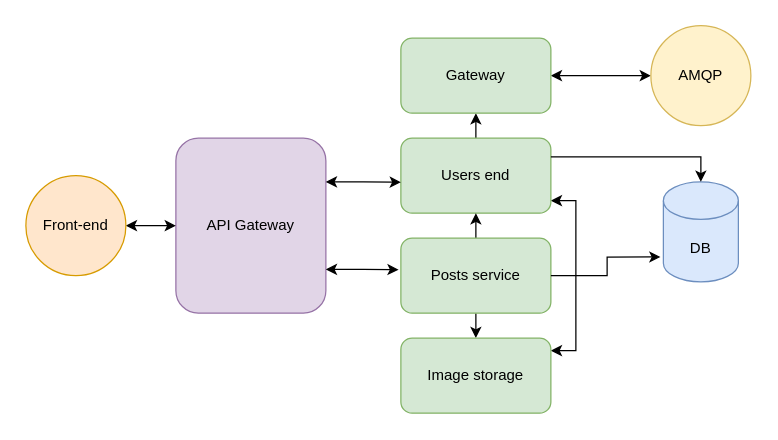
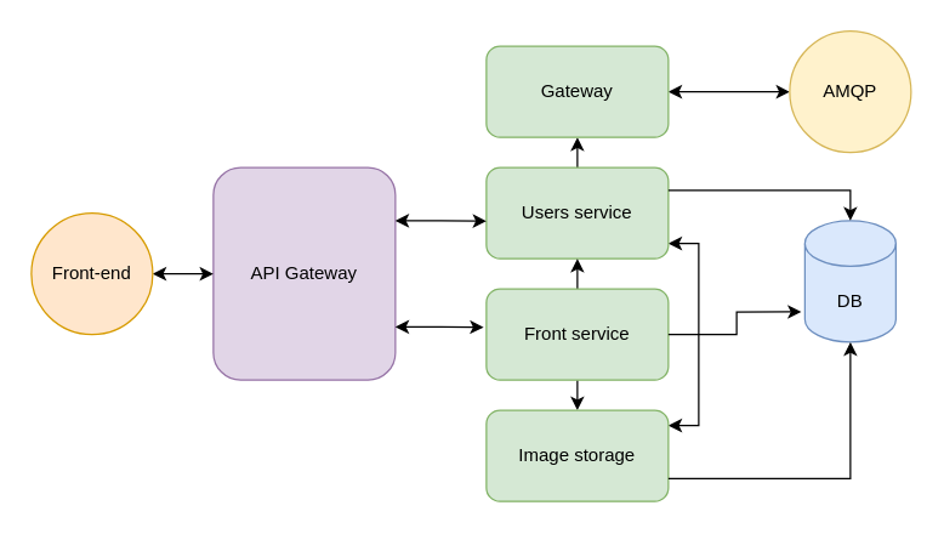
  <mxCell id="0" />
  <mxCell id="1" parent="0" />
  <mxCell id="2" value="API Gateway" style="rounded=1;whiteSpace=wrap;html=1;fillColor=#e1d5e7;strokeColor=#9673a6;" vertex="1" parent="1"><mxGeometry x="140" y="110" width="120" height="140" as="geometry" /></mxCell>
  <mxCell id="3" style="edgeStyle=orthogonalEdgeStyle;rounded=0;orthogonalLoop=1;jettySize=auto;html=1;exitX=0.5;exitY=0;exitDx=0;exitDy=0;entryX=0.5;entryY=1;entryDx=0;entryDy=0;" edge="1" parent="1" source="5" target="10"><mxGeometry relative="1" as="geometry" /></mxCell>
  <mxCell id="4" style="edgeStyle=orthogonalEdgeStyle;rounded=0;orthogonalLoop=1;jettySize=auto;html=1;startArrow=classic;startFill=1;" edge="1" parent="1" source="5" target="11"><mxGeometry relative="1" as="geometry"><Array as="points"><mxPoint x="460" y="160" /><mxPoint x="460" y="280" /></Array></mxGeometry></mxCell>
- <mxCell id="5" value="Users end" style="rounded=1;whiteSpace=wrap;html=1;fillColor=#d5e8d4;strokeColor=#82b366;" vertex="1" parent="1"><mxGeometry x="320" y="110" width="120" height="60" as="geometry" /></mxCell>
+ <mxCell id="5" value="Users service" style="rounded=1;whiteSpace=wrap;html=1;fillColor=#d5e8d4;strokeColor=#82b366;" vertex="1" parent="1"><mxGeometry x="320" y="110" width="120" height="60" as="geometry" /></mxCell>
  <mxCell id="6" style="edgeStyle=orthogonalEdgeStyle;rounded=0;orthogonalLoop=1;jettySize=auto;html=1;exitX=0.5;exitY=1;exitDx=0;exitDy=0;entryX=0.5;entryY=0;entryDx=0;entryDy=0;" edge="1" parent="1" source="8" target="11"><mxGeometry relative="1" as="geometry" /></mxCell>
  <mxCell id="7" style="edgeStyle=orthogonalEdgeStyle;rounded=0;orthogonalLoop=1;jettySize=auto;html=1;exitX=0.5;exitY=0;exitDx=0;exitDy=0;entryX=0.5;entryY=1;entryDx=0;entryDy=0;" edge="1" parent="1" source="8" target="5"><mxGeometry relative="1" as="geometry" /></mxCell>
- <mxCell id="8" value="Posts service" style="rounded=1;whiteSpace=wrap;html=1;fillColor=#d5e8d4;strokeColor=#82b366;" vertex="1" parent="1"><mxGeometry x="320" y="190" width="120" height="60" as="geometry" /></mxCell>
+ <mxCell id="8" value="Front service" style="rounded=1;whiteSpace=wrap;html=1;fillColor=#d5e8d4;strokeColor=#82b366;" vertex="1" parent="1"><mxGeometry x="320" y="190" width="120" height="60" as="geometry" /></mxCell>
  <mxCell id="9" style="edgeStyle=orthogonalEdgeStyle;rounded=0;orthogonalLoop=1;jettySize=auto;html=1;exitX=1;exitY=0.5;exitDx=0;exitDy=0;entryX=0;entryY=0.5;entryDx=0;entryDy=0;startArrow=classic;startFill=1;" edge="1" parent="1" source="10" target="20"><mxGeometry relative="1" as="geometry" /></mxCell>
  <mxCell id="10" value="Gateway" style="rounded=1;whiteSpace=wrap;html=1;fillColor=#d5e8d4;strokeColor=#82b366;" vertex="1" parent="1"><mxGeometry x="320" y="30" width="120" height="60" as="geometry" /></mxCell>
  <mxCell id="11" value="Image storage" style="rounded=1;whiteSpace=wrap;html=1;fillColor=#d5e8d4;strokeColor=#82b366;" vertex="1" parent="1"><mxGeometry x="320" y="270" width="120" height="60" as="geometry" /></mxCell>
  <mxCell id="12" style="edgeStyle=orthogonalEdgeStyle;rounded=0;orthogonalLoop=1;jettySize=auto;html=1;exitX=1;exitY=0.25;exitDx=0;exitDy=0;entryX=0;entryY=0.588;entryDx=0;entryDy=0;entryPerimeter=0;startArrow=classic;startFill=1;" edge="1" parent="1" source="2" target="5"><mxGeometry relative="1" as="geometry" /></mxCell>
  <mxCell id="13" style="edgeStyle=orthogonalEdgeStyle;rounded=0;orthogonalLoop=1;jettySize=auto;html=1;exitX=1;exitY=0.75;exitDx=0;exitDy=0;entryX=-0.015;entryY=0.421;entryDx=0;entryDy=0;entryPerimeter=0;startArrow=classic;startFill=1;" edge="1" parent="1" source="2" target="8"><mxGeometry relative="1" as="geometry" /></mxCell>
  <mxCell id="14" style="edgeStyle=orthogonalEdgeStyle;rounded=0;orthogonalLoop=1;jettySize=auto;html=1;exitX=1;exitY=0.5;exitDx=0;exitDy=0;entryX=0;entryY=0.5;entryDx=0;entryDy=0;startArrow=classic;startFill=1;" edge="1" parent="1" source="15" target="2"><mxGeometry relative="1" as="geometry" /></mxCell>
  <mxCell id="15" value="Front-end" style="ellipse;whiteSpace=wrap;html=1;aspect=fixed;fillColor=#ffe6cc;strokeColor=#d79b00;" vertex="1" parent="1"><mxGeometry x="20" y="140" width="80" height="80" as="geometry" /></mxCell>
  <mxCell id="16" value="DB" style="shape=cylinder3;whiteSpace=wrap;html=1;boundedLbl=1;backgroundOutline=1;size=15;fillColor=#dae8fc;strokeColor=#6c8ebf;" vertex="1" parent="1"><mxGeometry x="530" y="145" width="60" height="80" as="geometry" /></mxCell>
  <mxCell id="17" style="edgeStyle=orthogonalEdgeStyle;rounded=0;orthogonalLoop=1;jettySize=auto;html=1;exitX=1;exitY=0.25;exitDx=0;exitDy=0;entryX=0.5;entryY=0;entryDx=0;entryDy=0;entryPerimeter=0;" edge="1" parent="1" source="5" target="16"><mxGeometry relative="1" as="geometry" /></mxCell>
  <mxCell id="18" style="edgeStyle=orthogonalEdgeStyle;rounded=0;orthogonalLoop=1;jettySize=auto;html=1;exitX=1;exitY=0.5;exitDx=0;exitDy=0;entryX=-0.039;entryY=0.751;entryDx=0;entryDy=0;entryPerimeter=0;" edge="1" parent="1" source="8" target="16"><mxGeometry relative="1" as="geometry" /></mxCell>
+ <mxCell id="19" style="edgeStyle=orthogonalEdgeStyle;rounded=0;orthogonalLoop=1;jettySize=auto;html=1;exitX=1;exitY=0.75;exitDx=0;exitDy=0;entryX=0.5;entryY=1;entryDx=0;entryDy=0;entryPerimeter=0;" edge="1" parent="1" source="11" target="16"><mxGeometry relative="1" as="geometry" /></mxCell>
  <mxCell id="20" value="AMQP" style="ellipse;whiteSpace=wrap;html=1;aspect=fixed;fillColor=#fff2cc;strokeColor=#d6b656;" vertex="1" parent="1"><mxGeometry x="520" y="20" width="80" height="80" as="geometry" /></mxCell>
